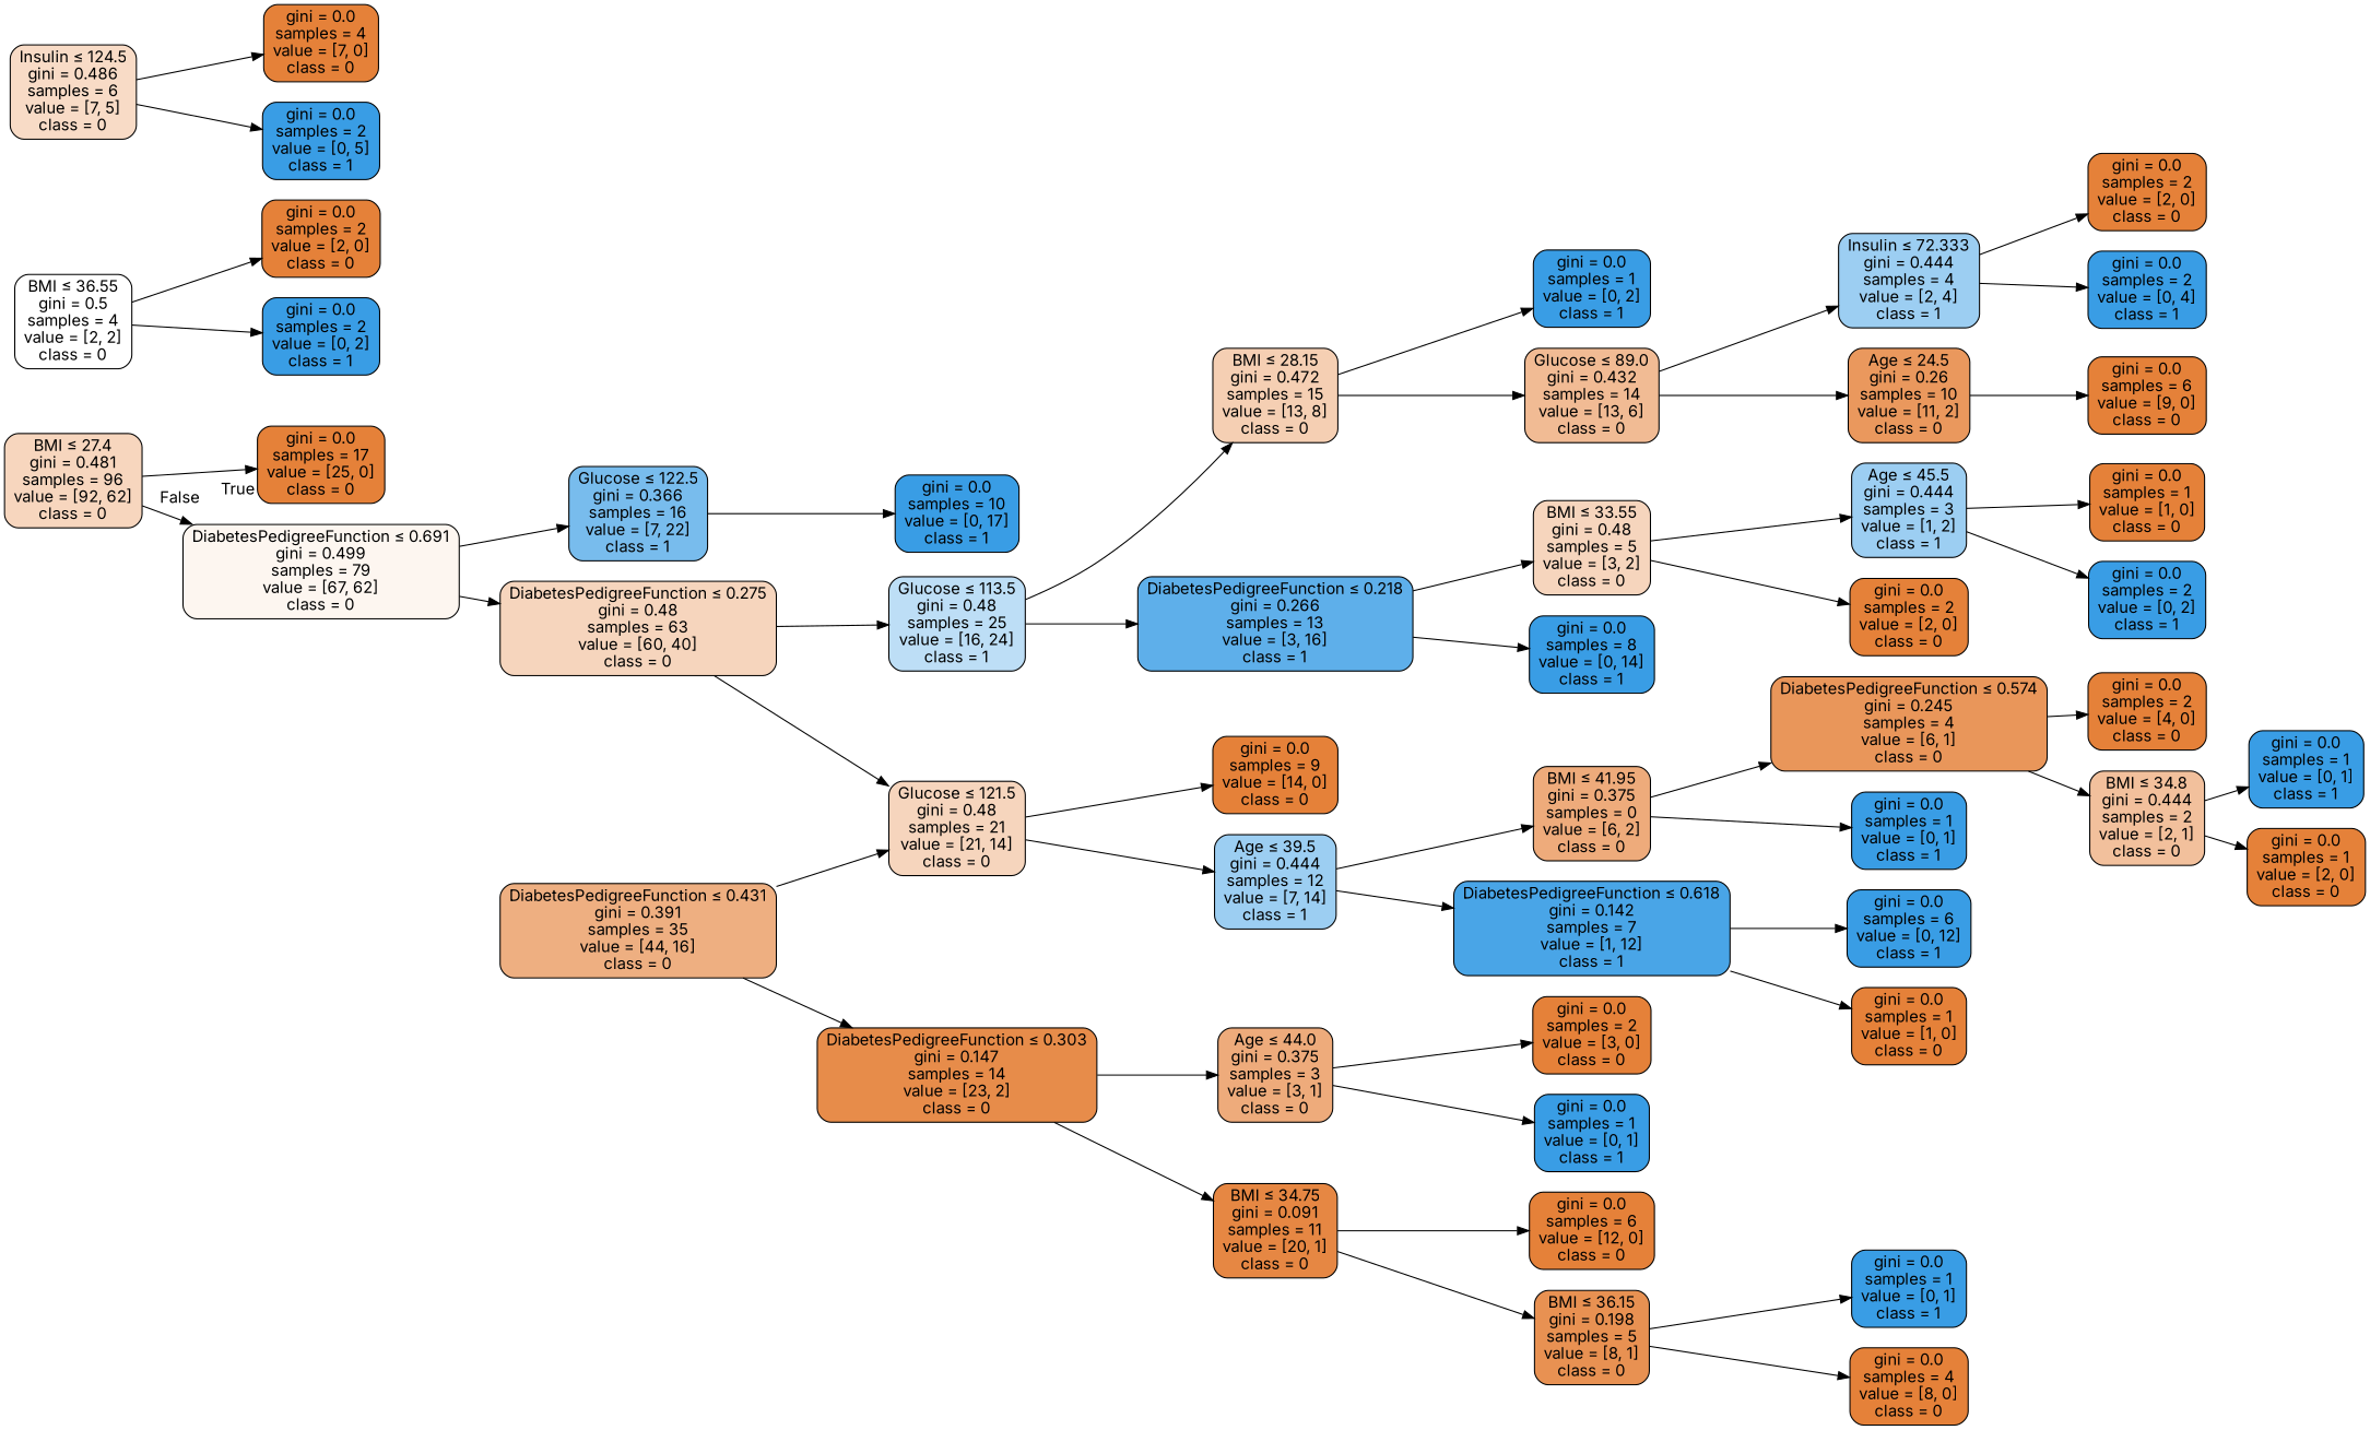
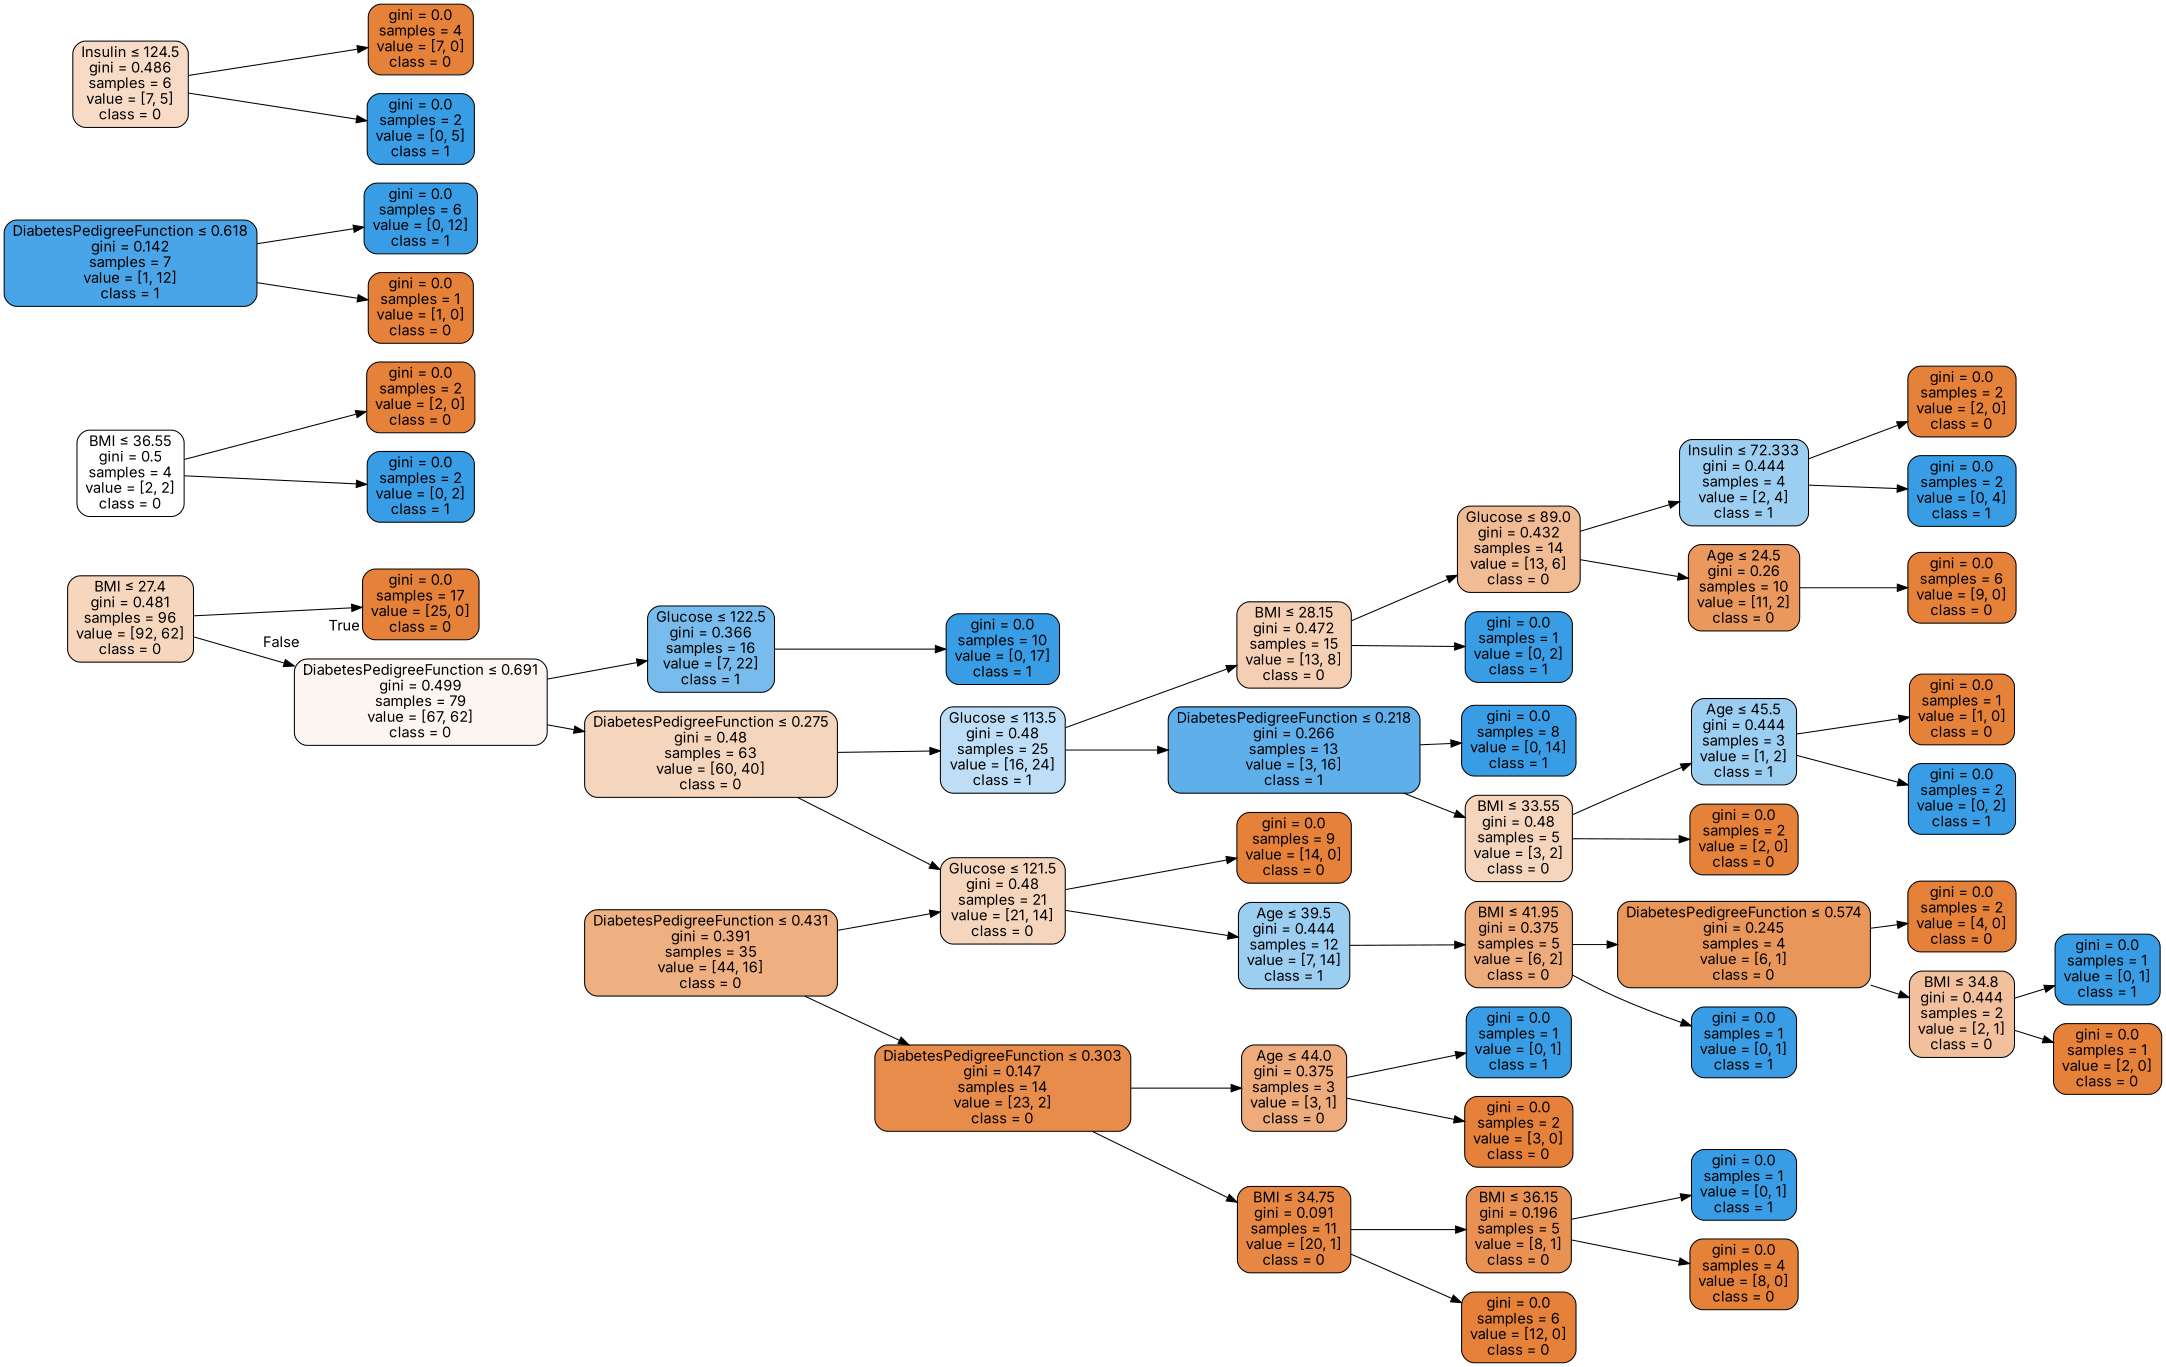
  digraph {
    fontname=Inter
    rankdir=LR
    node [color=black fillcolor="#e58139" fontname=Inter shape=box style="filled, rounded"]
    edge [fontname=Inter]
    n1 [fillcolor="#f7d6be" label=<BMI &le; 27.4<br/>gini = 0.481<br/>samples = 96<br/>value = [92, 62]<br/>class = 0>]
    n2 [label=<gini = 0.0<br/>samples = 17<br/>value = [25, 0]<br/>class = 0>]
    n3 [fillcolor="#fdf6f0" label=<DiabetesPedigreeFunction &le; 0.691<br/>gini = 0.499<br/>samples = 79<br/>value = [67, 62]<br/>class = 0>]
    n4 [fillcolor="#f6d5bd" label=<DiabetesPedigreeFunction &le; 0.275<br/>gini = 0.48<br/>samples = 63<br/>value = [60, 40]<br/>class = 0>]
    n5 [fillcolor="#78bced" label=<Glucose &le; 122.5<br/>gini = 0.366<br/>samples = 16<br/>value = [7, 22]<br/>class = 1>]
    n6 [fillcolor="#bddef6" label=<Glucose &le; 113.5<br/>gini = 0.48<br/>samples = 25<br/>value = [16, 24]<br/>class = 1>]
    n7 [fillcolor="#f6d5bd" label=<Glucose &le; 121.5<br/>gini = 0.48<br/>samples = 21<br/>value = [21, 14]<br/>class = 0>]
    n8 [fillcolor="#399de5" label=<gini = 0.0<br/>samples = 10<br/>value = [0, 17]<br/>class = 1>]
    n9 [fillcolor="#f5cfb3" label=<BMI &le; 28.15<br/>gini = 0.472<br/>samples = 15<br/>value = [13, 8]<br/>class = 0>]
    n10 [fillcolor="#5eafea" label=<DiabetesPedigreeFunction &le; 0.218<br/>gini = 0.266<br/>samples = 13<br/>value = [3, 16]<br/>class = 1>]
    n11 [fillcolor="#eeaf81" label=<DiabetesPedigreeFunction &le; 0.431<br/>gini = 0.391<br/>samples = 35<br/>value = [44, 16]<br/>class = 0>]
    n12 [fillcolor="#e78c4a" label=<DiabetesPedigreeFunction &le; 0.303<br/>gini = 0.147<br/>samples = 14<br/>value = [23, 2]<br/>class = 0>]
    n13 [fillcolor="#399de5" label=<gini = 0.0<br/>samples = 1<br/>value = [0, 2]<br/>class = 1>]
    n14 [fillcolor="#f1bb94" label=<Glucose &le; 89.0<br/>gini = 0.432<br/>samples = 14<br/>value = [13, 6]<br/>class = 0>]
    n15 [fillcolor="#f6d5bd" label=<BMI &le; 33.55<br/>gini = 0.48<br/>samples = 5<br/>value = [3, 2]<br/>class = 0>]
    n16 [fillcolor="#399de5" label=<gini = 0.0<br/>samples = 8<br/>value = [0, 14]<br/>class = 1>]
    n17 [fillcolor="#9ccef2" label=<Insulin &le; 72.333<br/>gini = 0.444<br/>samples = 4<br/>value = [2, 4]<br/>class = 1>]
    n18 [fillcolor="#ea985d" label=<Age &le; 24.5<br/>gini = 0.26<br/>samples = 10<br/>value = [11, 2]<br/>class = 0>]
    n19 [fillcolor="#399de5" label=<gini = 0.0<br/>samples = 2<br/>value = [0, 4]<br/>class = 1>]
    n20 [label=<gini = 0.0<br/>samples = 2<br/>value = [2, 0]<br/>class = 0>]
    n21 [label=<gini = 0.0<br/>samples = 6<br/>value = [9, 0]<br/>class = 0>]
    n22 [fillcolor="#ffffff" label=<BMI &le; 36.55<br/>gini = 0.5<br/>samples = 4<br/>value = [2, 2]<br/>class = 0>]
    n23 [label=<gini = 0.0<br/>samples = 2<br/>value = [2, 0]<br/>class = 0>]
    n24 [fillcolor="#399de5" label=<gini = 0.0<br/>samples = 2<br/>value = [0, 2]<br/>class = 1>]
    n25 [fillcolor="#9ccef2" label=<Age &le; 45.5<br/>gini = 0.444<br/>samples = 3<br/>value = [1, 2]<br/>class = 1>]
    n26 [label=<gini = 0.0<br/>samples = 2<br/>value = [2, 0]<br/>class = 0>]
    n27 [fillcolor="#399de5" label=<gini = 0.0<br/>samples = 2<br/>value = [0, 2]<br/>class = 1>]
    n28 [label=<gini = 0.0<br/>samples = 1<br/>value = [1, 0]<br/>class = 0>]
    n29 [fillcolor="#eeab7b" label=<Age &le; 44.0<br/>gini = 0.375<br/>samples = 3<br/>value = [3, 1]<br/>class = 0>]
    n30 [fillcolor="#e68743" label=<BMI &le; 34.75<br/>gini = 0.091<br/>samples = 11<br/>value = [20, 1]<br/>class = 0>]
    n31 [label=<gini = 0.0<br/>samples = 9<br/>value = [14, 0]<br/>class = 0>]
    n32 [fillcolor="#9ccef2" label=<Age &le; 39.5<br/>gini = 0.444<br/>samples = 12<br/>value = [7, 14]<br/>class = 1>]
    n33 [label=<gini = 0.0<br/>samples = 2<br/>value = [3, 0]<br/>class = 0>]
    n34 [fillcolor="#399de5" label=<gini = 0.0<br/>samples = 1<br/>value = [0, 1]<br/>class = 1>]
    n35 [label=<gini = 0.0<br/>samples = 6<br/>value = [12, 0]<br/>class = 0>]
-   n36 [fillcolor="#e89152" label=<BMI &le; 36.15<br/>gini = 0.198<br/>samples = 5<br/>value = [8, 1]<br/>class = 0>]
+   n36 [fillcolor="#e89152" label=<BMI &le; 36.15<br/>gini = 0.196<br/>samples = 5<br/>value = [8, 1]<br/>class = 0>]
    n37 [fillcolor="#399de5" label=<gini = 0.0<br/>samples = 1<br/>value = [0, 1]<br/>class = 1>]
    n38 [label=<gini = 0.0<br/>samples = 4<br/>value = [8, 0]<br/>class = 0>]
-   n39 [fillcolor="#eeab7b" label=<BMI &le; 41.95<br/>gini = 0.375<br/>samples = 0<br/>value = [6, 2]<br/>class = 0>]
+   n39 [fillcolor="#eeab7b" label=<BMI &le; 41.95<br/>gini = 0.375<br/>samples = 5<br/>value = [6, 2]<br/>class = 0>]
    n40 [fillcolor="#49a5e7" label=<DiabetesPedigreeFunction &le; 0.618<br/>gini = 0.142<br/>samples = 7<br/>value = [1, 12]<br/>class = 1>]
    n41 [fillcolor="#e9965a" label=<DiabetesPedigreeFunction &le; 0.574<br/>gini = 0.245<br/>samples = 4<br/>value = [6, 1]<br/>class = 0>]
    n42 [fillcolor="#399de5" label=<gini = 0.0<br/>samples = 1<br/>value = [0, 1]<br/>class = 1>]
    n43 [fillcolor="#399de5" label=<gini = 0.0<br/>samples = 6<br/>value = [0, 12]<br/>class = 1>]
    n44 [label=<gini = 0.0<br/>samples = 1<br/>value = [1, 0]<br/>class = 0>]
    n45 [fillcolor="#f2c09c" label=<BMI &le; 34.8<br/>gini = 0.444<br/>samples = 2<br/>value = [2, 1]<br/>class = 0>]
    n46 [label=<gini = 0.0<br/>samples = 2<br/>value = [4, 0]<br/>class = 0>]
    n47 [fillcolor="#399de5" label=<gini = 0.0<br/>samples = 1<br/>value = [0, 1]<br/>class = 1>]
    n48 [label=<gini = 0.0<br/>samples = 1<br/>value = [2, 0]<br/>class = 0>]
    n49 [fillcolor="#f8dbc6" label=<Insulin &le; 124.5<br/>gini = 0.486<br/>samples = 6<br/>value = [7, 5]<br/>class = 0>]
    n50 [label=<gini = 0.0<br/>samples = 4<br/>value = [7, 0]<br/>class = 0>]
    n51 [fillcolor="#399de5" label=<gini = 0.0<br/>samples = 2<br/>value = [0, 5]<br/>class = 1>]
    n1 -> n2 [headlabel=True labelangle=45 labeldistance=2.5]
    n1 -> n3 [headlabel=False labelangle=-45 labeldistance=2.5]
    n3 -> n4
    n3 -> n5
    n4 -> n6
    n4 -> n7
    n5 -> n8
    n6 -> n9
    n6 -> n10
    n7 -> n31
    n7 -> n32
    n9 -> n13
    n9 -> n14
    n10 -> n15
    n10 -> n16
    n11 -> n7
    n11 -> n12
    n12 -> n29
    n12 -> n30
    n14 -> n17
    n14 -> n18
    n15 -> n25
    n15 -> n26
    n17 -> n19
    n17 -> n20
    n18 -> n21
    n22 -> n23
    n22 -> n24
    n25 -> n27
    n25 -> n28
    n29 -> n33
    n29 -> n34
    n30 -> n35
    n30 -> n36
    n32 -> n39
-   n32 -> n40
    n36 -> n37
    n36 -> n38
    n39 -> n41
    n39 -> n42
    n40 -> n43
    n40 -> n44
    n41 -> n45
    n41 -> n46
    n45 -> n47
    n45 -> n48
    n49 -> n50
    n49 -> n51
  }
